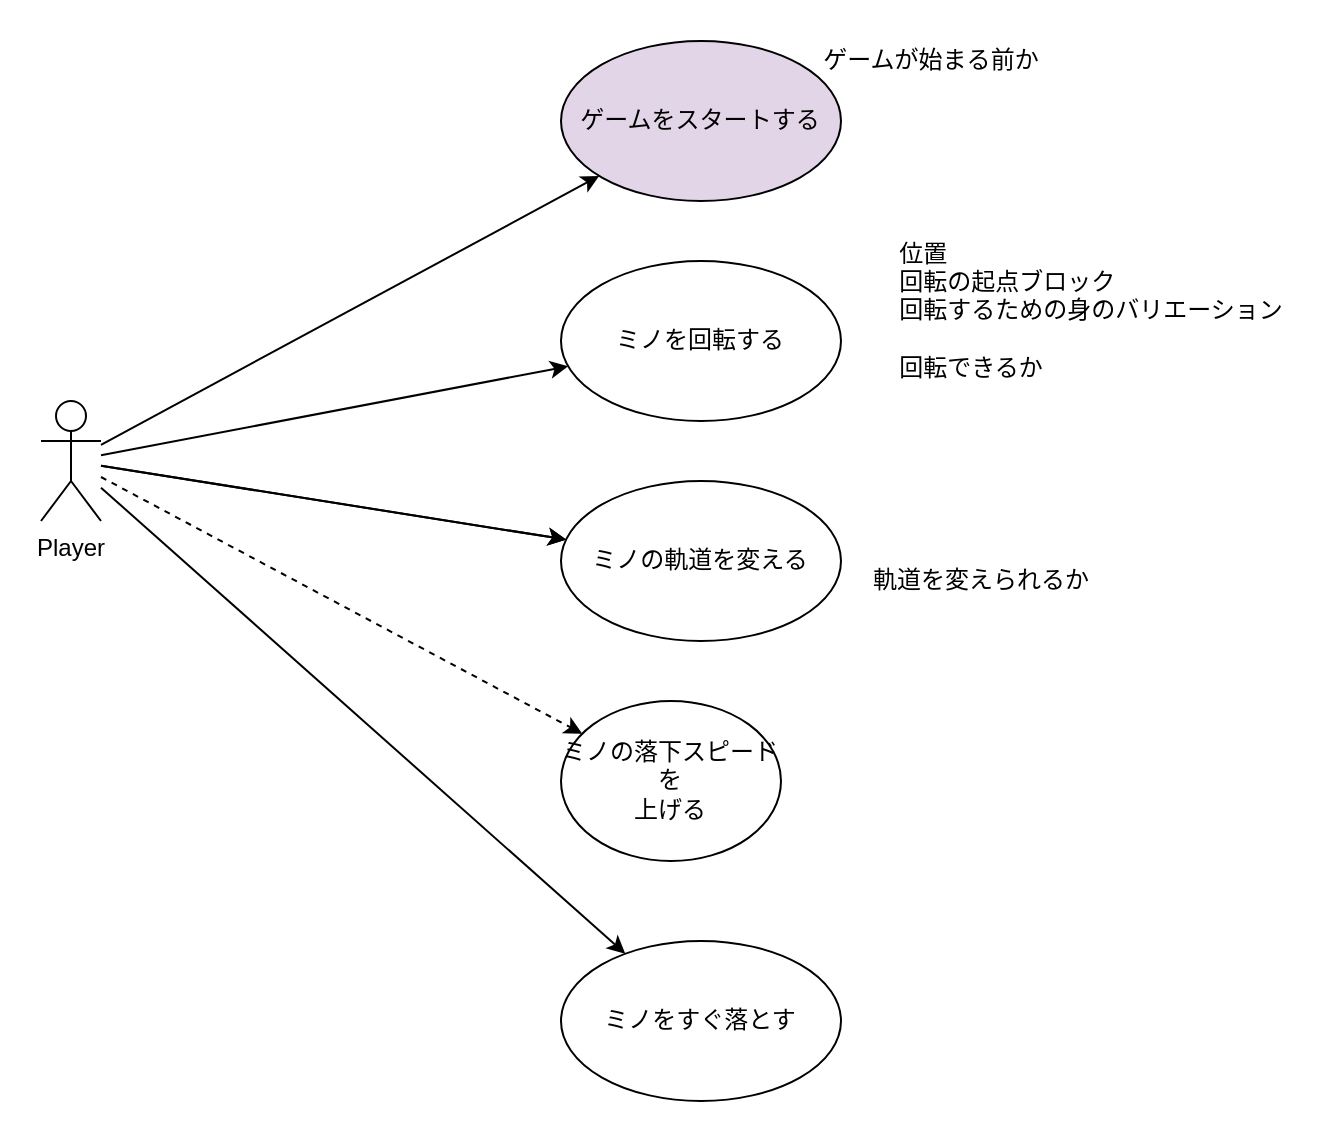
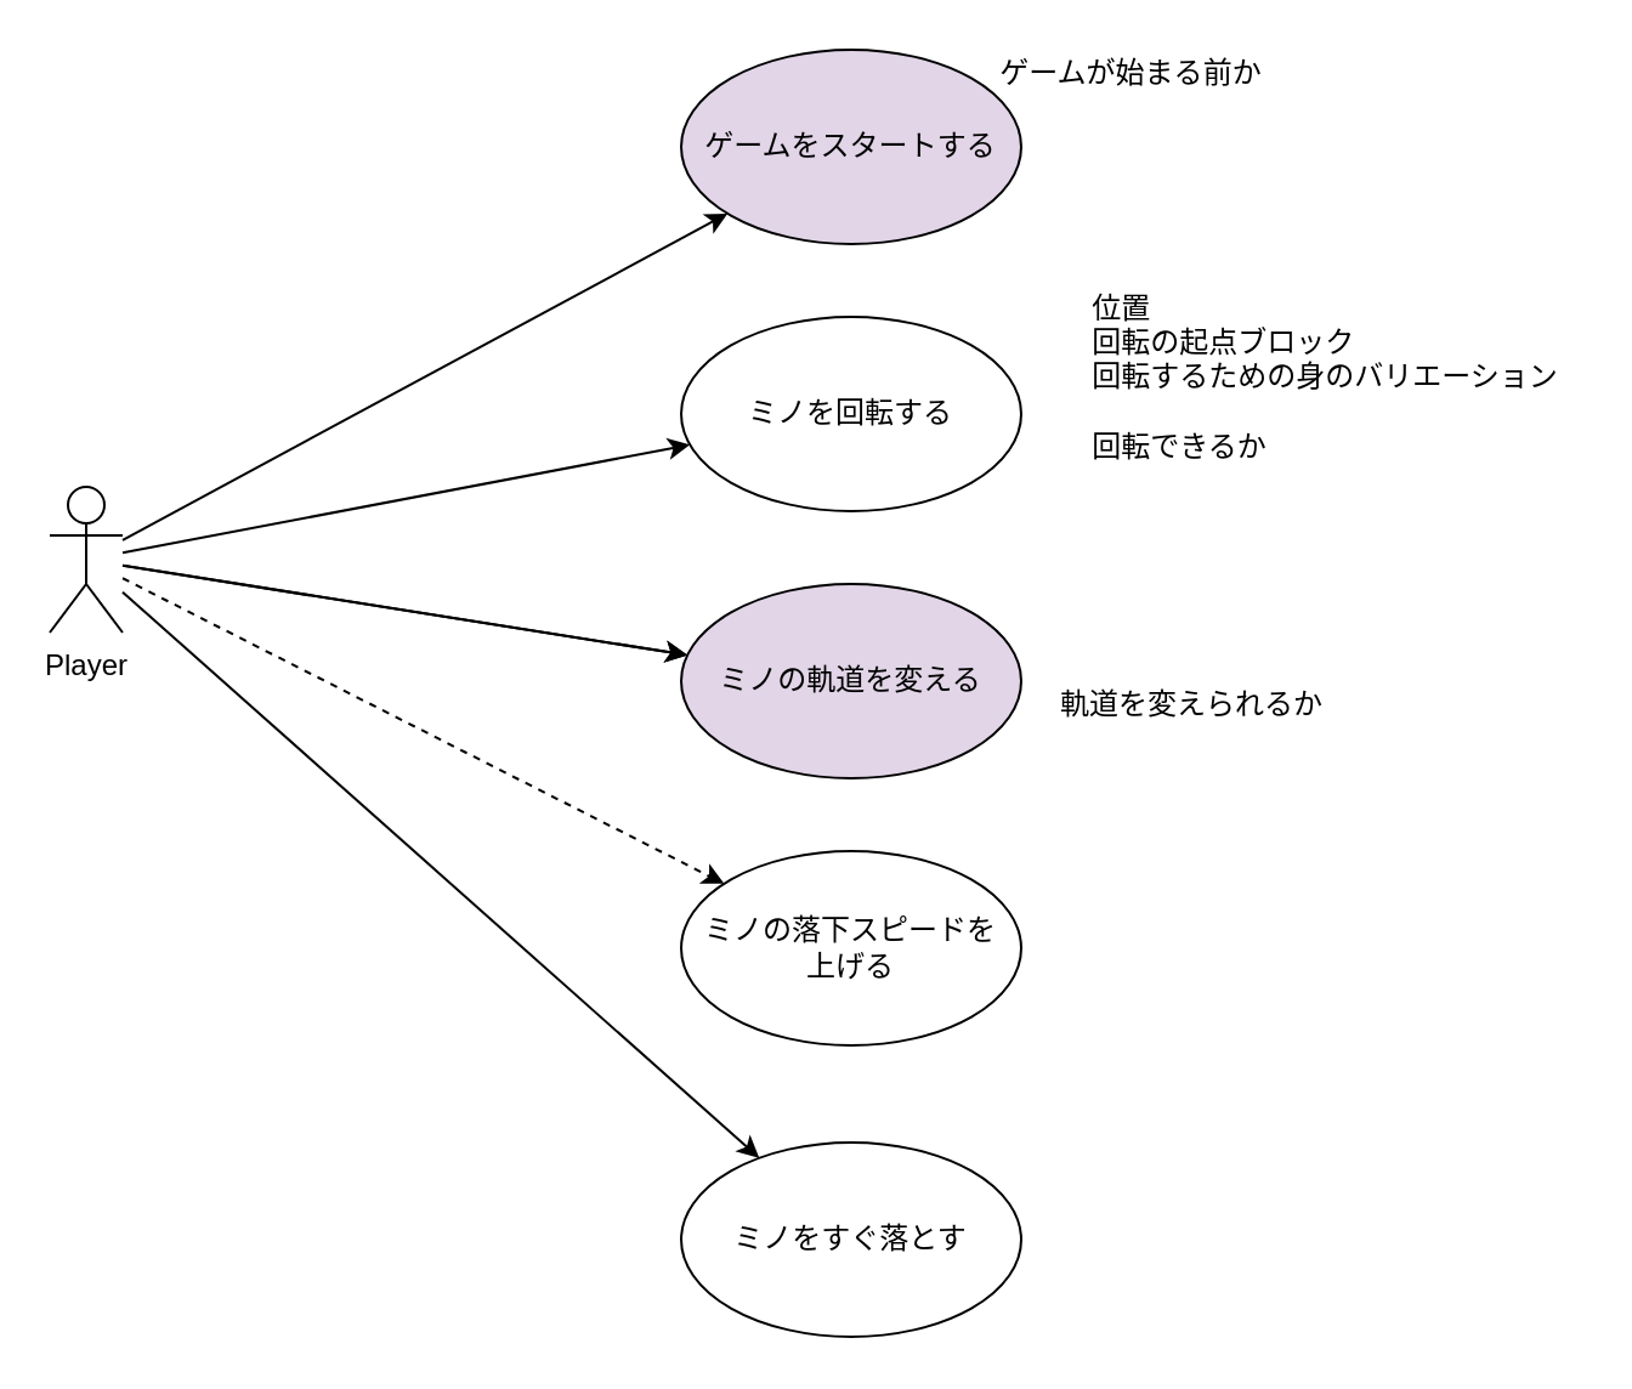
  <mxCell id="0" />
  <mxCell id="1" parent="0" />
  <mxCell id="2" style="edgeStyle=none;html=1;" parent="1" source="8" target="9" edge="1"><mxGeometry relative="1" as="geometry" /></mxCell>
  <mxCell id="3" style="edgeStyle=none;html=1;" parent="1" source="8" target="10" edge="1"><mxGeometry relative="1" as="geometry" /></mxCell>
  <mxCell id="4" style="edgeStyle=none;html=1;" parent="1" source="8" target="11" edge="1"><mxGeometry relative="1" as="geometry" /></mxCell>
  <mxCell id="5" style="edgeStyle=none;html=1;" parent="1" source="8" target="11" edge="1"><mxGeometry relative="1" as="geometry" /></mxCell>
  <mxCell id="6" style="edgeStyle=none;html=1;dashed=1;" parent="1" source="8" target="12" edge="1"><mxGeometry relative="1" as="geometry" /></mxCell>
  <mxCell id="7" style="edgeStyle=none;html=1;" edge="1" parent="1" source="8" target="13"><mxGeometry relative="1" as="geometry" /></mxCell>
  <mxCell id="8" value="Player" style="shape=umlActor;verticalLabelPosition=bottom;verticalAlign=top;html=1;outlineConnect=0;" parent="1" vertex="1"><mxGeometry x="20" y="200" width="30" height="60" as="geometry" /></mxCell>
  <mxCell id="9" value="ゲームをスタートする" style="ellipse;whiteSpace=wrap;html=1;fillColor=#e1d5e7;" parent="1" vertex="1"><mxGeometry x="280" y="20" width="140" height="80" as="geometry" /></mxCell>
  <mxCell id="10" value="ミノを回転する" style="ellipse;whiteSpace=wrap;html=1;" parent="1" vertex="1"><mxGeometry x="280" y="130" width="140" height="80" as="geometry" /></mxCell>
- <mxCell id="11" value="ミノの軌道を変える" style="ellipse;whiteSpace=wrap;html=1;" parent="1" vertex="1"><mxGeometry x="280" y="240" width="140" height="80" as="geometry" /></mxCell>
- <mxCell id="12" value="ミノの落下スピードを&lt;br&gt;上げる" style="ellipse;whiteSpace=wrap;html=1;" parent="1" vertex="1"><mxGeometry x="280" y="350" width="110" height="80" as="geometry" /></mxCell>
+ <mxCell id="11" value="ミノの軌道を変える" style="ellipse;whiteSpace=wrap;html=1;fillColor=#e1d5e7;" parent="1" vertex="1"><mxGeometry x="280" y="240" width="140" height="80" as="geometry" /></mxCell>
+ <mxCell id="12" value="ミノの落下スピードを&lt;br&gt;上げる" style="ellipse;whiteSpace=wrap;html=1;" parent="1" vertex="1"><mxGeometry x="280" y="350" width="140" height="80" as="geometry" /></mxCell>
  <mxCell id="13" value="ミノをすぐ落とす" style="ellipse;whiteSpace=wrap;html=1;" vertex="1" parent="1"><mxGeometry x="280" y="470" width="140" height="80" as="geometry" /></mxCell>
  <mxCell id="14" value="&lt;div style=&quot;text-align: left&quot;&gt;位置&lt;/div&gt;&lt;div style=&quot;text-align: left&quot;&gt;&lt;span&gt;回転の起点ブロック&lt;/span&gt;&lt;br&gt;&lt;/div&gt;&lt;div style=&quot;text-align: left&quot;&gt;回転するための身のバリエーション&lt;/div&gt;&lt;div style=&quot;text-align: left&quot;&gt;&lt;br&gt;&lt;/div&gt;&lt;div style=&quot;text-align: left&quot;&gt;&lt;div&gt;回転できるか&lt;/div&gt;&lt;/div&gt;" style="text;html=1;align=center;verticalAlign=middle;resizable=0;points=[];autosize=1;strokeColor=none;fillColor=none;" vertex="1" parent="1"><mxGeometry x="440" y="115" width="210" height="80" as="geometry" /></mxCell>
  <mxCell id="15" value="軌道を変えられるか" style="text;html=1;align=center;verticalAlign=middle;resizable=0;points=[];autosize=1;strokeColor=none;fillColor=none;" vertex="1" parent="1"><mxGeometry x="430" y="280" width="120" height="20" as="geometry" /></mxCell>
  <mxCell id="16" value="ゲームが始まる前か" style="text;html=1;align=center;verticalAlign=middle;resizable=0;points=[];autosize=1;strokeColor=none;fillColor=none;" vertex="1" parent="1"><mxGeometry x="405" y="20" width="120" height="20" as="geometry" /></mxCell>
